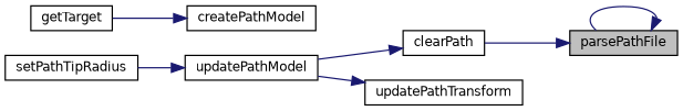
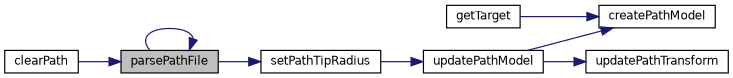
  digraph {
    rankdir=LR
    node [color=black fontname=Helvetica fontsize=10 shape=record]
    edge [color=midnightblue fontname=Helvetica fontsize=10 labelfontname=Helvetica labelfontsize=10 style=solid]
    n1 [fillcolor=grey75 fontcolor=black height=0.2 label=parsePathFile style=filled width=0.4]
    n2 [height=0.2 label=setPathTipRadius width=0.4]
    n3 [height=0.2 label=clearPath width=0.4]
    n4 [height=0.2 label=updatePathModel width=0.4]
    n5 [height=0.2 label=createPathModel width=0.4]
    n6 [height=0.2 label=updatePathTransform width=0.4]
    n7 [height=0.2 label=getTarget width=0.4]
    n1 -> n1
+   n1 -> n2
    n2 -> n4
    n3 -> n1
-   n4 -> n3
+   n4 -> n5
    n4 -> n6
    n7 -> n5
  }
